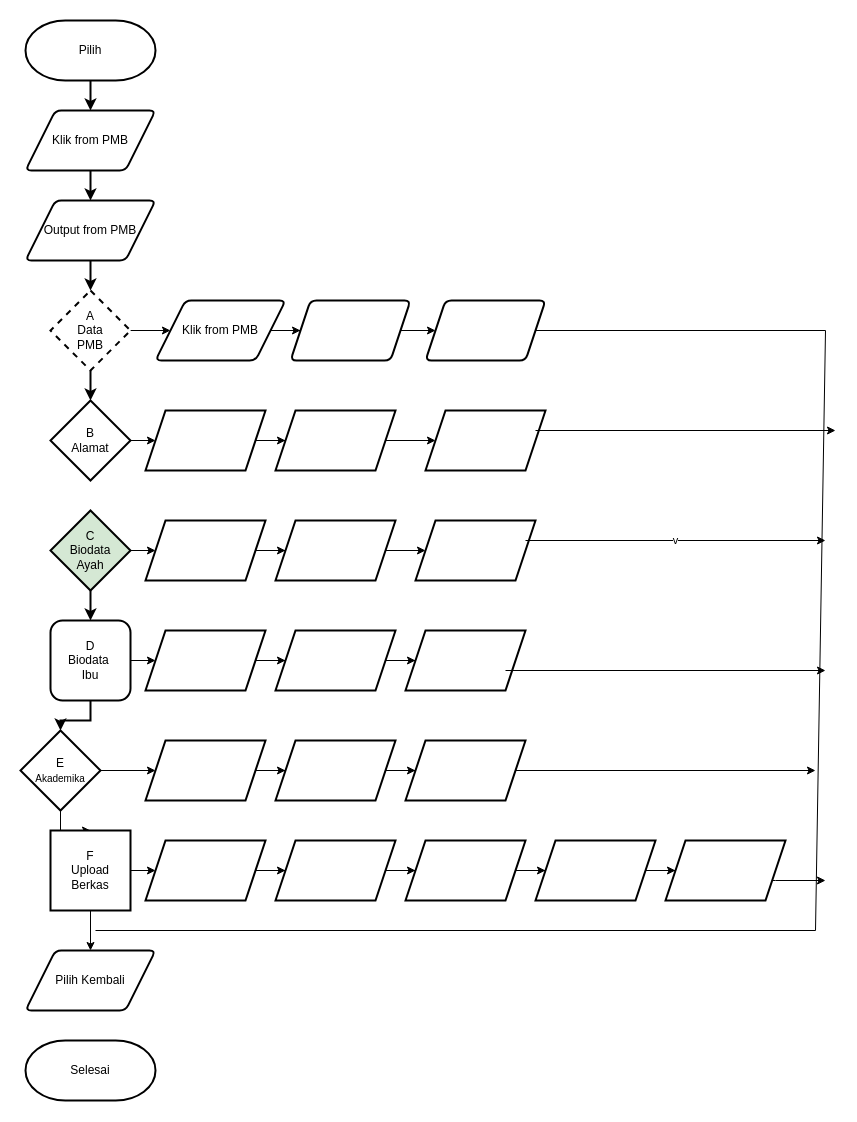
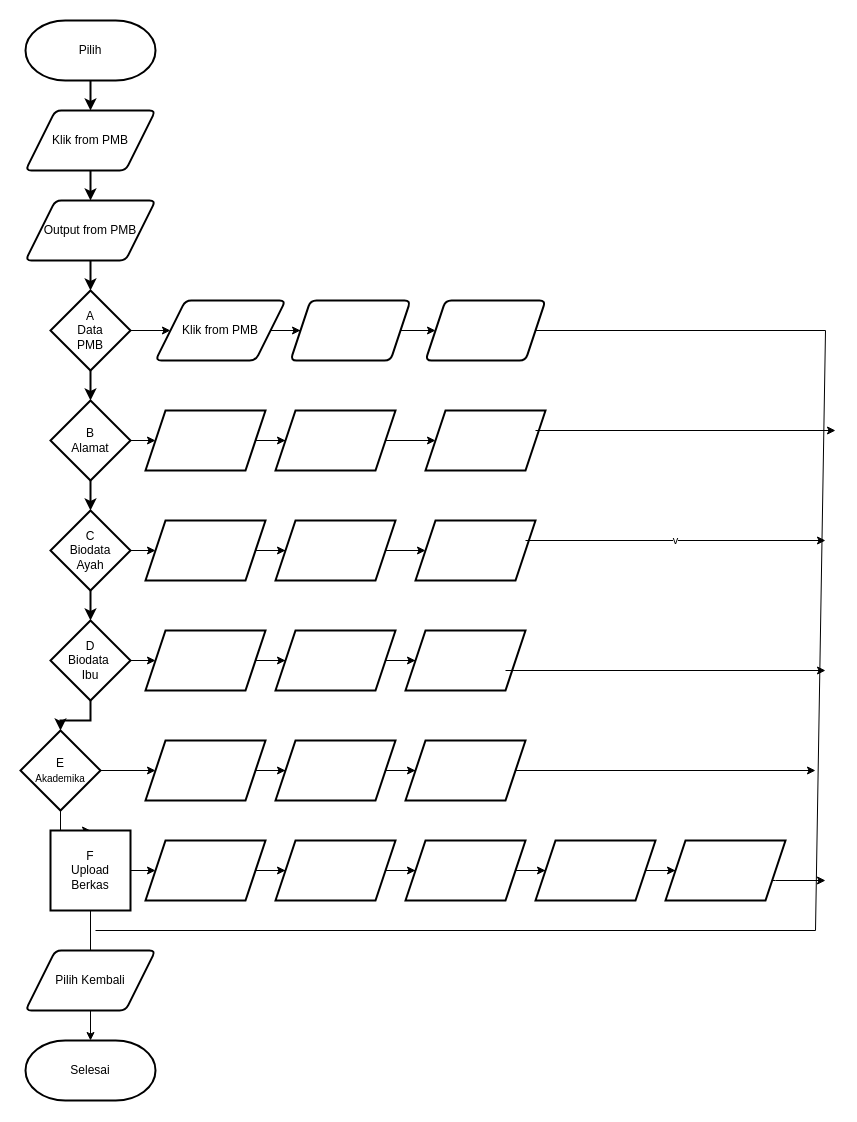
  <mxCell id="0" />
  <mxCell id="1" parent="0" />
  <mxCell id="2" value="" style="edgeStyle=orthogonalEdgeStyle;rounded=0;orthogonalLoop=1;jettySize=auto;html=1;strokeWidth=2;" edge="1" parent="1" source="3" target="5"><mxGeometry relative="1" as="geometry" /></mxCell>
  <mxCell id="3" value="Pilih" style="strokeWidth=2;html=1;shape=mxgraph.flowchart.terminator;whiteSpace=wrap;" vertex="1" parent="1"><mxGeometry x="25" y="20" width="130" height="60" as="geometry" /></mxCell>
  <mxCell id="4" value="" style="edgeStyle=orthogonalEdgeStyle;rounded=0;orthogonalLoop=1;jettySize=auto;html=1;strokeWidth=2;" edge="1" parent="1" source="5" target="7"><mxGeometry relative="1" as="geometry" /></mxCell>
  <mxCell id="5" value="Klik from PMB" style="shape=parallelogram;html=1;strokeWidth=2;perimeter=parallelogramPerimeter;whiteSpace=wrap;rounded=1;arcSize=12;size=0.23;" vertex="1" parent="1"><mxGeometry x="25" y="110" width="130" height="60" as="geometry" /></mxCell>
  <mxCell id="6" value="" style="edgeStyle=orthogonalEdgeStyle;rounded=0;orthogonalLoop=1;jettySize=auto;html=1;strokeWidth=2;" edge="1" parent="1" source="7" target="10"><mxGeometry relative="1" as="geometry" /></mxCell>
  <mxCell id="7" value="Output from PMB" style="shape=parallelogram;html=1;strokeWidth=2;perimeter=parallelogramPerimeter;whiteSpace=wrap;rounded=1;arcSize=12;size=0.23;" vertex="1" parent="1"><mxGeometry x="25" y="200" width="130" height="60" as="geometry" /></mxCell>
  <mxCell id="8" value="" style="edgeStyle=orthogonalEdgeStyle;rounded=0;orthogonalLoop=1;jettySize=auto;html=1;strokeWidth=2;" edge="1" parent="1" source="10" target="13"><mxGeometry relative="1" as="geometry" /></mxCell>
  <mxCell id="9" value="" style="edgeStyle=orthogonalEdgeStyle;rounded=0;orthogonalLoop=1;jettySize=auto;html=1;" edge="1" parent="1" source="10" target="30"><mxGeometry relative="1" as="geometry" /></mxCell>
- <mxCell id="10" value="A&lt;br&gt;Data &lt;br&gt;PMB" style="rhombus;whiteSpace=wrap;html=1;strokeWidth=2;dashed=1;" vertex="1" parent="1"><mxGeometry x="50" y="290" width="80" height="80" as="geometry" /></mxCell>
+ <mxCell id="10" value="A&lt;br&gt;Data &lt;br&gt;PMB" style="rhombus;whiteSpace=wrap;html=1;strokeWidth=2;" vertex="1" parent="1"><mxGeometry x="50" y="290" width="80" height="80" as="geometry" /></mxCell>
+ <mxCell id="11" value="" style="edgeStyle=orthogonalEdgeStyle;rounded=0;orthogonalLoop=1;jettySize=auto;html=1;strokeWidth=2;" edge="1" parent="1" source="13" target="19"><mxGeometry relative="1" as="geometry" /></mxCell>
  <mxCell id="12" value="" style="edgeStyle=orthogonalEdgeStyle;rounded=0;orthogonalLoop=1;jettySize=auto;html=1;" edge="1" parent="1" source="13" target="35"><mxGeometry relative="1" as="geometry" /></mxCell>
  <mxCell id="13" value="B&lt;br&gt;Alamat" style="rhombus;whiteSpace=wrap;html=1;strokeWidth=2;" vertex="1" parent="1"><mxGeometry x="50" y="400" width="80" height="80" as="geometry" /></mxCell>
  <mxCell id="14" value="" style="edgeStyle=orthogonalEdgeStyle;rounded=0;orthogonalLoop=1;jettySize=auto;html=1;" edge="1" parent="1" source="16" target="25"><mxGeometry relative="1" as="geometry" /></mxCell>
  <mxCell id="15" value="" style="edgeStyle=orthogonalEdgeStyle;rounded=0;orthogonalLoop=1;jettySize=auto;html=1;" edge="1" parent="1" source="16" target="50"><mxGeometry relative="1" as="geometry" /></mxCell>
  <mxCell id="16" value="E&lt;br&gt;&lt;font style=&quot;font-size: 10px;&quot;&gt;Akademika&lt;/font&gt;" style="rhombus;whiteSpace=wrap;html=1;strokeWidth=2;" vertex="1" parent="1"><mxGeometry x="20" y="730" width="80" height="80" as="geometry" /></mxCell>
  <mxCell id="17" value="" style="edgeStyle=orthogonalEdgeStyle;rounded=0;orthogonalLoop=1;jettySize=auto;html=1;strokeWidth=2;" edge="1" parent="1" source="19" target="22"><mxGeometry relative="1" as="geometry" /></mxCell>
  <mxCell id="18" value="" style="edgeStyle=orthogonalEdgeStyle;rounded=0;orthogonalLoop=1;jettySize=auto;html=1;" edge="1" parent="1" source="19" target="40"><mxGeometry relative="1" as="geometry" /></mxCell>
- <mxCell id="19" value="C&lt;br&gt;Biodata&lt;br&gt;Ayah" style="rhombus;whiteSpace=wrap;html=1;strokeWidth=2;fillColor=#d5e8d4;" vertex="1" parent="1"><mxGeometry x="50" y="510" width="80" height="80" as="geometry" /></mxCell>
+ <mxCell id="19" value="C&lt;br&gt;Biodata&lt;br&gt;Ayah" style="rhombus;whiteSpace=wrap;html=1;strokeWidth=2;" vertex="1" parent="1"><mxGeometry x="50" y="510" width="80" height="80" as="geometry" /></mxCell>
  <mxCell id="20" value="" style="edgeStyle=orthogonalEdgeStyle;rounded=0;orthogonalLoop=1;jettySize=auto;html=1;strokeWidth=2;" edge="1" parent="1" source="22" target="16"><mxGeometry relative="1" as="geometry" /></mxCell>
  <mxCell id="21" value="" style="edgeStyle=orthogonalEdgeStyle;rounded=0;orthogonalLoop=1;jettySize=auto;html=1;" edge="1" parent="1" source="22" target="45"><mxGeometry relative="1" as="geometry" /></mxCell>
- <mxCell id="22" value="D&lt;br&gt;Biodata&amp;nbsp;&lt;br&gt;Ibu" style="whiteSpace=wrap;html=1;strokeWidth=2;rounded=1;" vertex="1" parent="1"><mxGeometry x="50" y="620" width="80" height="80" as="geometry" /></mxCell>
- <mxCell id="23" value="" style="edgeStyle=orthogonalEdgeStyle;rounded=0;orthogonalLoop=1;jettySize=auto;html=1;" edge="1" parent="1" source="25" target="27"><mxGeometry relative="1" as="geometry" /></mxCell>
+ <mxCell id="22" value="D&lt;br&gt;Biodata&amp;nbsp;&lt;br&gt;Ibu" style="rhombus;whiteSpace=wrap;html=1;strokeWidth=2;" vertex="1" parent="1"><mxGeometry x="50" y="620" width="80" height="80" as="geometry" /></mxCell>
+ <mxCell id="23" value="" style="edgeStyle=orthogonalEdgeStyle;rounded=0;orthogonalLoop=1;jettySize=auto;html=1;endArrow=none;" edge="1" parent="1" source="25" target="27"><mxGeometry relative="1" as="geometry" /></mxCell>
  <mxCell id="24" value="" style="edgeStyle=orthogonalEdgeStyle;rounded=0;orthogonalLoop=1;jettySize=auto;html=1;" edge="1" parent="1" source="25" target="55"><mxGeometry relative="1" as="geometry" /></mxCell>
  <mxCell id="25" value="F&lt;br&gt;Upload&lt;br&gt;Berkas" style="whiteSpace=wrap;html=1;strokeWidth=2;rounded=0;" vertex="1" parent="1"><mxGeometry x="50" y="830" width="80" height="80" as="geometry" /></mxCell>
+ <mxCell id="26" value="" style="edgeStyle=orthogonalEdgeStyle;rounded=0;orthogonalLoop=1;jettySize=auto;html=1;" edge="1" parent="1" source="27" target="28"><mxGeometry relative="1" as="geometry" /></mxCell>
  <mxCell id="27" value="Pilih Kembali" style="shape=parallelogram;html=1;strokeWidth=2;perimeter=parallelogramPerimeter;whiteSpace=wrap;rounded=1;arcSize=12;size=0.23;" vertex="1" parent="1"><mxGeometry x="25" y="950" width="130" height="60" as="geometry" /></mxCell>
  <mxCell id="28" value="Selesai" style="strokeWidth=2;html=1;shape=mxgraph.flowchart.terminator;whiteSpace=wrap;" vertex="1" parent="1"><mxGeometry x="25" y="1040" width="130" height="60" as="geometry" /></mxCell>
  <mxCell id="29" value="" style="edgeStyle=orthogonalEdgeStyle;rounded=0;orthogonalLoop=1;jettySize=auto;html=1;" edge="1" parent="1" source="30" target="32"><mxGeometry relative="1" as="geometry" /></mxCell>
  <mxCell id="30" value="Klik from PMB" style="shape=parallelogram;html=1;strokeWidth=2;perimeter=parallelogramPerimeter;whiteSpace=wrap;rounded=1;arcSize=12;size=0.23;" vertex="1" parent="1"><mxGeometry x="155" y="300" width="130" height="60" as="geometry" /></mxCell>
  <mxCell id="31" value="" style="edgeStyle=orthogonalEdgeStyle;rounded=0;orthogonalLoop=1;jettySize=auto;html=1;" edge="1" parent="1" source="32" target="33"><mxGeometry relative="1" as="geometry" /></mxCell>
  <mxCell id="32" value="" style="shape=parallelogram;perimeter=parallelogramPerimeter;whiteSpace=wrap;html=1;fixedSize=1;strokeWidth=2;rounded=1;arcSize=12;" vertex="1" parent="1"><mxGeometry x="290" y="300" width="120" height="60" as="geometry" /></mxCell>
  <mxCell id="33" value="" style="shape=parallelogram;perimeter=parallelogramPerimeter;whiteSpace=wrap;html=1;fixedSize=1;strokeWidth=2;rounded=1;arcSize=12;" vertex="1" parent="1"><mxGeometry x="425" y="300" width="120" height="60" as="geometry" /></mxCell>
  <mxCell id="34" value="" style="edgeStyle=orthogonalEdgeStyle;rounded=0;orthogonalLoop=1;jettySize=auto;html=1;" edge="1" parent="1" source="35" target="37"><mxGeometry relative="1" as="geometry" /></mxCell>
  <mxCell id="35" value="" style="shape=parallelogram;perimeter=parallelogramPerimeter;whiteSpace=wrap;html=1;fixedSize=1;strokeWidth=2;" vertex="1" parent="1"><mxGeometry x="145" y="410" width="120" height="60" as="geometry" /></mxCell>
  <mxCell id="36" value="" style="edgeStyle=orthogonalEdgeStyle;rounded=0;orthogonalLoop=1;jettySize=auto;html=1;" edge="1" parent="1" source="37" target="38"><mxGeometry relative="1" as="geometry" /></mxCell>
  <mxCell id="37" value="" style="shape=parallelogram;perimeter=parallelogramPerimeter;whiteSpace=wrap;html=1;fixedSize=1;strokeWidth=2;" vertex="1" parent="1"><mxGeometry x="275" y="410" width="120" height="60" as="geometry" /></mxCell>
  <mxCell id="38" value="" style="shape=parallelogram;perimeter=parallelogramPerimeter;whiteSpace=wrap;html=1;fixedSize=1;strokeWidth=2;" vertex="1" parent="1"><mxGeometry x="425" y="410" width="120" height="60" as="geometry" /></mxCell>
  <mxCell id="39" value="" style="edgeStyle=orthogonalEdgeStyle;rounded=0;orthogonalLoop=1;jettySize=auto;html=1;" edge="1" parent="1" source="40" target="42"><mxGeometry relative="1" as="geometry" /></mxCell>
  <mxCell id="40" value="" style="shape=parallelogram;perimeter=parallelogramPerimeter;whiteSpace=wrap;html=1;fixedSize=1;strokeWidth=2;" vertex="1" parent="1"><mxGeometry x="145" y="520" width="120" height="60" as="geometry" /></mxCell>
  <mxCell id="41" value="" style="edgeStyle=orthogonalEdgeStyle;rounded=0;orthogonalLoop=1;jettySize=auto;html=1;" edge="1" parent="1" source="42" target="43"><mxGeometry relative="1" as="geometry" /></mxCell>
  <mxCell id="42" value="" style="shape=parallelogram;perimeter=parallelogramPerimeter;whiteSpace=wrap;html=1;fixedSize=1;strokeWidth=2;" vertex="1" parent="1"><mxGeometry x="275" y="520" width="120" height="60" as="geometry" /></mxCell>
  <mxCell id="43" value="" style="shape=parallelogram;perimeter=parallelogramPerimeter;whiteSpace=wrap;html=1;fixedSize=1;strokeWidth=2;" vertex="1" parent="1"><mxGeometry x="415" y="520" width="120" height="60" as="geometry" /></mxCell>
  <mxCell id="44" value="" style="edgeStyle=orthogonalEdgeStyle;rounded=0;orthogonalLoop=1;jettySize=auto;html=1;" edge="1" parent="1" source="45" target="47"><mxGeometry relative="1" as="geometry" /></mxCell>
  <mxCell id="45" value="" style="shape=parallelogram;perimeter=parallelogramPerimeter;whiteSpace=wrap;html=1;fixedSize=1;strokeWidth=2;" vertex="1" parent="1"><mxGeometry x="145" y="630" width="120" height="60" as="geometry" /></mxCell>
  <mxCell id="46" value="" style="edgeStyle=orthogonalEdgeStyle;rounded=0;orthogonalLoop=1;jettySize=auto;html=1;" edge="1" parent="1" source="47" target="48"><mxGeometry relative="1" as="geometry" /></mxCell>
  <mxCell id="47" value="" style="shape=parallelogram;perimeter=parallelogramPerimeter;whiteSpace=wrap;html=1;fixedSize=1;strokeWidth=2;" vertex="1" parent="1"><mxGeometry x="275" y="630" width="120" height="60" as="geometry" /></mxCell>
  <mxCell id="48" value="" style="shape=parallelogram;perimeter=parallelogramPerimeter;whiteSpace=wrap;html=1;fixedSize=1;strokeWidth=2;" vertex="1" parent="1"><mxGeometry x="405" y="630" width="120" height="60" as="geometry" /></mxCell>
  <mxCell id="49" value="" style="edgeStyle=orthogonalEdgeStyle;rounded=0;orthogonalLoop=1;jettySize=auto;html=1;" edge="1" parent="1" source="50" target="52"><mxGeometry relative="1" as="geometry" /></mxCell>
  <mxCell id="50" value="" style="shape=parallelogram;perimeter=parallelogramPerimeter;whiteSpace=wrap;html=1;fixedSize=1;strokeWidth=2;" vertex="1" parent="1"><mxGeometry x="145" y="740" width="120" height="60" as="geometry" /></mxCell>
  <mxCell id="51" value="" style="edgeStyle=orthogonalEdgeStyle;rounded=0;orthogonalLoop=1;jettySize=auto;html=1;" edge="1" parent="1" source="52" target="53"><mxGeometry relative="1" as="geometry" /></mxCell>
  <mxCell id="52" value="" style="shape=parallelogram;perimeter=parallelogramPerimeter;whiteSpace=wrap;html=1;fixedSize=1;strokeWidth=2;" vertex="1" parent="1"><mxGeometry x="275" y="740" width="120" height="60" as="geometry" /></mxCell>
  <mxCell id="53" value="" style="shape=parallelogram;perimeter=parallelogramPerimeter;whiteSpace=wrap;html=1;fixedSize=1;strokeWidth=2;" vertex="1" parent="1"><mxGeometry x="405" y="740" width="120" height="60" as="geometry" /></mxCell>
  <mxCell id="54" value="" style="edgeStyle=orthogonalEdgeStyle;rounded=0;orthogonalLoop=1;jettySize=auto;html=1;" edge="1" parent="1" source="55" target="57"><mxGeometry relative="1" as="geometry" /></mxCell>
  <mxCell id="55" value="" style="shape=parallelogram;perimeter=parallelogramPerimeter;whiteSpace=wrap;html=1;fixedSize=1;strokeWidth=2;" vertex="1" parent="1"><mxGeometry x="145" y="840" width="120" height="60" as="geometry" /></mxCell>
  <mxCell id="56" value="" style="edgeStyle=orthogonalEdgeStyle;rounded=0;orthogonalLoop=1;jettySize=auto;html=1;" edge="1" parent="1" source="57" target="59"><mxGeometry relative="1" as="geometry" /></mxCell>
  <mxCell id="57" value="" style="shape=parallelogram;perimeter=parallelogramPerimeter;whiteSpace=wrap;html=1;fixedSize=1;strokeWidth=2;" vertex="1" parent="1"><mxGeometry x="275" y="840" width="120" height="60" as="geometry" /></mxCell>
  <mxCell id="58" value="" style="edgeStyle=orthogonalEdgeStyle;rounded=0;orthogonalLoop=1;jettySize=auto;html=1;" edge="1" parent="1" source="59" target="65"><mxGeometry relative="1" as="geometry" /></mxCell>
  <mxCell id="59" value="" style="shape=parallelogram;perimeter=parallelogramPerimeter;whiteSpace=wrap;html=1;fixedSize=1;strokeWidth=2;" vertex="1" parent="1"><mxGeometry x="405" y="840" width="120" height="60" as="geometry" /></mxCell>
  <mxCell id="60" value="" style="endArrow=none;html=1;rounded=0;exitX=1;exitY=0.5;exitDx=0;exitDy=0;" edge="1" parent="1" source="33"><mxGeometry width="50" height="50" relative="1" as="geometry"><mxPoint x="613" y="330" as="sourcePoint" /><mxPoint x="825" y="330" as="targetPoint" /></mxGeometry></mxCell>
  <mxCell id="61" value="" style="endArrow=none;html=1;rounded=0;" edge="1" parent="1"><mxGeometry width="50" height="50" relative="1" as="geometry"><mxPoint x="815" y="930" as="sourcePoint" /><mxPoint x="825" y="330" as="targetPoint" /></mxGeometry></mxCell>
  <mxCell id="62" value="" style="endArrow=none;html=1;rounded=0;" edge="1" parent="1"><mxGeometry width="50" height="50" relative="1" as="geometry"><mxPoint x="95" y="930" as="sourcePoint" /><mxPoint x="815" y="930" as="targetPoint" /></mxGeometry></mxCell>
  <mxCell id="63" value="" style="endArrow=none;html=1;rounded=0;" edge="1" parent="1"><mxGeometry width="50" height="50" relative="1" as="geometry"><mxPoint x="675" y="880" as="sourcePoint" /><mxPoint x="775" y="880" as="targetPoint" /></mxGeometry></mxCell>
  <mxCell id="64" value="" style="edgeStyle=orthogonalEdgeStyle;rounded=0;orthogonalLoop=1;jettySize=auto;html=1;" edge="1" parent="1" source="65" target="66"><mxGeometry relative="1" as="geometry" /></mxCell>
  <mxCell id="65" value="" style="shape=parallelogram;perimeter=parallelogramPerimeter;whiteSpace=wrap;html=1;fixedSize=1;strokeWidth=2;" vertex="1" parent="1"><mxGeometry x="535" y="840" width="120" height="60" as="geometry" /></mxCell>
  <mxCell id="66" value="" style="shape=parallelogram;perimeter=parallelogramPerimeter;whiteSpace=wrap;html=1;fixedSize=1;strokeWidth=2;" vertex="1" parent="1"><mxGeometry x="665" y="840" width="120" height="60" as="geometry" /></mxCell>
  <mxCell id="67" value="" style="endArrow=classic;html=1;rounded=0;exitX=1;exitY=0.5;exitDx=0;exitDy=0;" edge="1" parent="1" source="53"><mxGeometry width="50" height="50" relative="1" as="geometry"><mxPoint x="465" y="730" as="sourcePoint" /><mxPoint x="815" y="770" as="targetPoint" /></mxGeometry></mxCell>
  <mxCell id="68" value="" style="endArrow=classic;html=1;rounded=0;exitX=1;exitY=0.5;exitDx=0;exitDy=0;" edge="1" parent="1"><mxGeometry width="50" height="50" relative="1" as="geometry"><mxPoint x="505" y="670" as="sourcePoint" /><mxPoint x="825" y="670" as="targetPoint" /></mxGeometry></mxCell>
  <mxCell id="69" value="" style="endArrow=classic;html=1;rounded=0;exitX=1;exitY=0.5;exitDx=0;exitDy=0;" edge="1" parent="1"><mxGeometry width="50" height="50" relative="1" as="geometry"><mxPoint x="535" y="430" as="sourcePoint" /><mxPoint x="835" y="430" as="targetPoint" /></mxGeometry></mxCell>
  <mxCell id="70" value="v" style="endArrow=classic;html=1;rounded=0;exitX=1;exitY=0.5;exitDx=0;exitDy=0;" edge="1" parent="1"><mxGeometry width="50" height="50" relative="1" as="geometry"><mxPoint x="525" y="540" as="sourcePoint" /><mxPoint x="825" y="540" as="targetPoint" /></mxGeometry></mxCell>
  <mxCell id="71" value="" style="endArrow=classic;html=1;rounded=0;" edge="1" parent="1"><mxGeometry width="50" height="50" relative="1" as="geometry"><mxPoint x="775" y="880" as="sourcePoint" /><mxPoint x="825" y="880" as="targetPoint" /></mxGeometry></mxCell>
